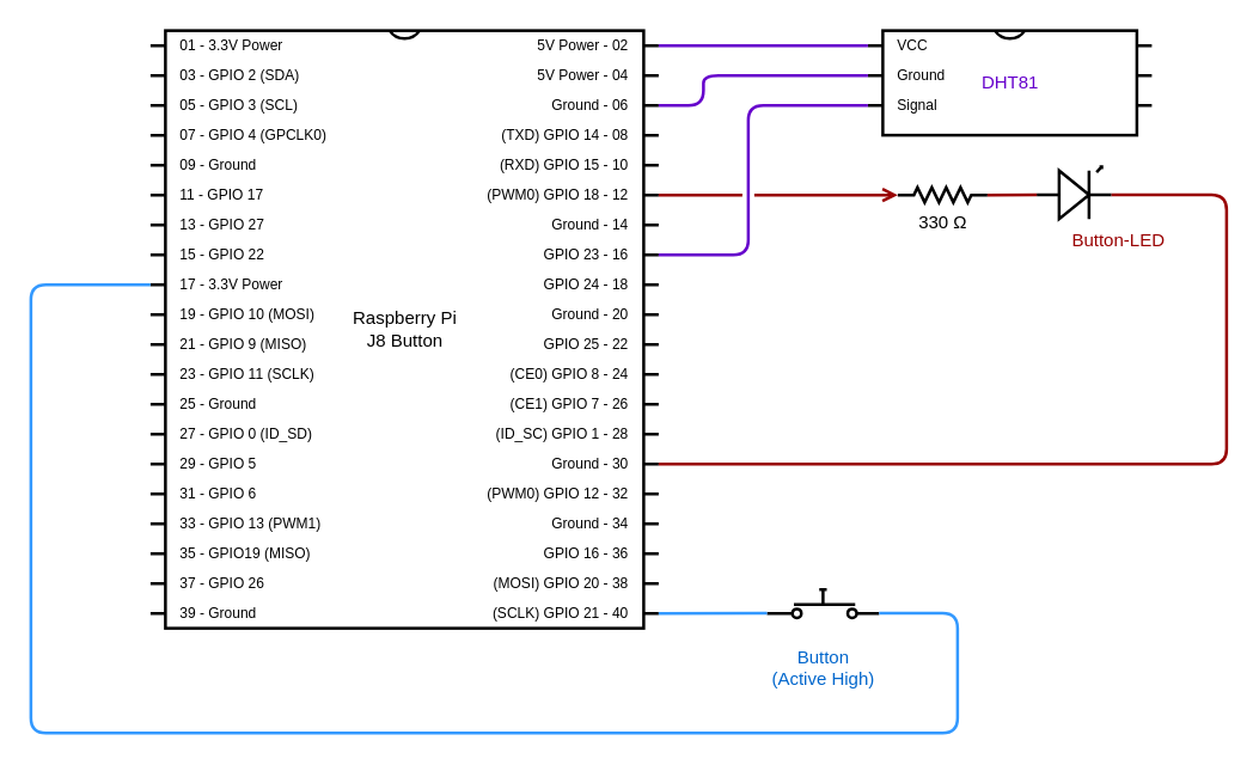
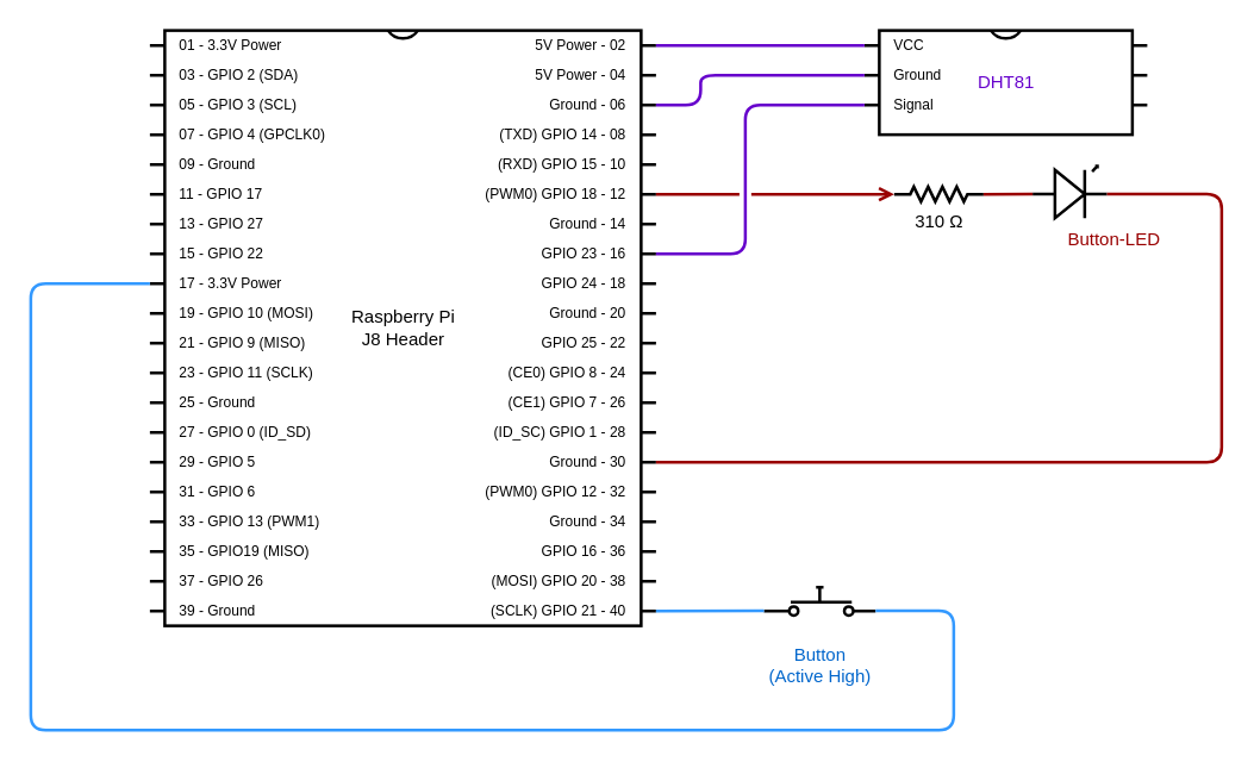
  <mxCell id="0" />
  <mxCell id="1" parent="0" />
- <mxCell id="2" value="&lt;div&gt;Raspberry Pi&lt;/div&gt;&lt;div&gt;J8 Button&lt;br&gt;&lt;/div&gt;" style="shadow=0;dashed=0;align=center;fillColor=#ffffff;html=1;strokeWidth=2;shape=mxgraph.electrical.logic_gates.dual_inline_ic;labelNames=01 - 3.3V Power,03 - GPIO 2 (SDA),05 - GPIO 3 (SCL),07 - GPIO 4 (GPCLK0),09 - Ground,11 - GPIO 17,13 - GPIO 27,15 - GPIO 22,17 - 3.3V Power,19 - GPIO 10 (MOSI),21 - GPIO 9 (MISO),23 - GPIO 11 (SCLK),25 - Ground,27 - GPIO 0 (ID_SD),29 - GPIO 5,31 - GPIO 6,33 - GPIO 13 (PWM1),35 - GPIO19 (MISO),37 - GPIO 26,39 - Ground,(SCLK) GPIO 21 - 40,(MOSI) GPIO 20 - 38,GPIO 16 - 36,Ground - 34,(PWM0) GPIO 12 - 32,Ground - 30,(ID_SC) GPIO 1 - 28,(CE1) GPIO 7 - 26,(CE0) GPIO 8 - 24,GPIO 25 - 22,Ground - 20,GPIO 24 - 18,GPIO 23 - 16,Ground - 14,(PWM0) GPIO 18 - 12,(RXD) GPIO 15 - 10,(TXD) GPIO 14 - 08,Ground - 06,5V Power - 04,5V Power - 02;direction=east;portConstraintRotation=0;portConstraint=none;fixDash=0;autosize=0;collapsible=0;container=0;part=0;pinLabelType=cust;labelCount=40;" parent="1" vertex="1"><mxGeometry x="100" y="20" width="340" height="400" as="geometry" /></mxCell>
- <mxCell id="3" value="330 &lt;span class=&quot;ILfuVd&quot;&gt;&lt;span class=&quot;e24Kjd&quot;&gt;Ω&lt;/span&gt;&lt;/span&gt;" style="pointerEvents=1;verticalLabelPosition=bottom;shadow=0;dashed=0;align=center;fillColor=#ffffff;html=1;verticalAlign=top;strokeWidth=2;shape=mxgraph.electrical.resistors.resistor_2;" parent="1" vertex="1"><mxGeometry x="600" y="125" width="60" height="10" as="geometry" /></mxCell>
+ <mxCell id="2" value="&lt;div&gt;Raspberry Pi&lt;/div&gt;&lt;div&gt;J8 Header&lt;br&gt;&lt;/div&gt;" style="shadow=0;dashed=0;align=center;fillColor=#ffffff;html=1;strokeWidth=2;shape=mxgraph.electrical.logic_gates.dual_inline_ic;labelNames=01 - 3.3V Power,03 - GPIO 2 (SDA),05 - GPIO 3 (SCL),07 - GPIO 4 (GPCLK0),09 - Ground,11 - GPIO 17,13 - GPIO 27,15 - GPIO 22,17 - 3.3V Power,19 - GPIO 10 (MOSI),21 - GPIO 9 (MISO),23 - GPIO 11 (SCLK),25 - Ground,27 - GPIO 0 (ID_SD),29 - GPIO 5,31 - GPIO 6,33 - GPIO 13 (PWM1),35 - GPIO19 (MISO),37 - GPIO 26,39 - Ground,(SCLK) GPIO 21 - 40,(MOSI) GPIO 20 - 38,GPIO 16 - 36,Ground - 34,(PWM0) GPIO 12 - 32,Ground - 30,(ID_SC) GPIO 1 - 28,(CE1) GPIO 7 - 26,(CE0) GPIO 8 - 24,GPIO 25 - 22,Ground - 20,GPIO 24 - 18,GPIO 23 - 16,Ground - 14,(PWM0) GPIO 18 - 12,(RXD) GPIO 15 - 10,(TXD) GPIO 14 - 08,Ground - 06,5V Power - 04,5V Power - 02;direction=east;portConstraintRotation=0;portConstraint=none;fixDash=0;autosize=0;collapsible=0;container=0;part=0;pinLabelType=cust;labelCount=40;" parent="1" vertex="1"><mxGeometry x="100" y="20" width="340" height="400" as="geometry" /></mxCell>
+ <mxCell id="3" value="310 &lt;span class=&quot;ILfuVd&quot;&gt;&lt;span class=&quot;e24Kjd&quot;&gt;Ω&lt;/span&gt;&lt;/span&gt;" style="pointerEvents=1;verticalLabelPosition=bottom;shadow=0;dashed=0;align=center;fillColor=#ffffff;html=1;verticalAlign=top;strokeWidth=2;shape=mxgraph.electrical.resistors.resistor_2;" parent="1" vertex="1"><mxGeometry x="600" y="125" width="60" height="10" as="geometry" /></mxCell>
  <mxCell id="4" value="" style="verticalLabelPosition=bottom;shadow=0;dashed=0;align=center;fillColor=#ffffff;html=1;verticalAlign=top;strokeWidth=2;shape=mxgraph.electrical.opto_electronics.led_1;pointerEvents=1;" parent="1" vertex="1"><mxGeometry x="693" y="111" width="50" height="35" as="geometry" /></mxCell>
  <mxCell id="5" value="Button-LED" style="text;html=1;resizable=0;points=[];autosize=1;align=right;verticalAlign=top;spacingTop=-4;fontSize=12;fontColor=#990000;fontStyle=0" parent="1" vertex="1"><mxGeometry x="670" y="151" width="110" height="20" as="geometry" /></mxCell>
  <mxCell id="6" value="" style="pointerEvents=1;verticalLabelPosition=bottom;shadow=0;dashed=0;align=center;fillColor=#ffffff;html=1;verticalAlign=top;strokeWidth=2;shape=mxgraph.electrical.electro-mechanical.push_switch_no;fontSize=16;fontColor=#990000;rotation=0;" parent="1" vertex="1"><mxGeometry x="512.5" y="394" width="75" height="19" as="geometry" /></mxCell>
  <mxCell id="7" value="&lt;div style=&quot;font-size: 12px&quot; align=&quot;center&quot;&gt;&lt;font style=&quot;font-size: 12px&quot; color=&quot;#0066CC&quot;&gt;Button&lt;/font&gt;&lt;/div&gt;&lt;div style=&quot;font-size: 12px&quot; align=&quot;center&quot;&gt;&lt;font style=&quot;font-size: 12px&quot; color=&quot;#0066CC&quot;&gt;(Active High)&lt;br&gt;&lt;/font&gt;&lt;/div&gt;" style="text;html=1;resizable=0;points=[];autosize=1;align=center;verticalAlign=top;spacingTop=-4;fontSize=16;fontColor=#990000;rotation=0;" parent="1" vertex="1"><mxGeometry x="505" y="429.5" width="90" height="40" as="geometry" /></mxCell>
  <mxCell id="8" value="&lt;font color=&quot;#6600CC&quot;&gt;DHT81&lt;/font&gt;" style="shadow=0;dashed=0;align=center;fillColor=#ffffff;html=1;strokeWidth=2;shape=mxgraph.electrical.logic_gates.dual_inline_ic;labelNames=VCC,Ground,Signal,,,;pinSpacing=20;pinLabelType=cust;labelCount=6;" vertex="1" parent="1"><mxGeometry x="580" y="20" width="190" height="70" as="geometry" /></mxCell>
  <mxCell id="9" value="" style="endArrow=none;html=1;strokeColor=#6600CC;strokeWidth=2;jumpStyle=gap;exitX=1;exitY=0;exitDx=0;exitDy=10;exitPerimeter=0;entryX=0;entryY=0;entryDx=0;entryDy=10;entryPerimeter=0;" edge="1" parent="1" source="2" target="8"><mxGeometry width="100" relative="1" as="geometry"><mxPoint x="620" y="470" as="sourcePoint" /><mxPoint x="720" y="470" as="targetPoint" /></mxGeometry></mxCell>
  <mxCell id="10" value="" style="endArrow=none;html=1;strokeColor=#6600CC;strokeWidth=2;jumpStyle=gap;exitX=1;exitY=0;exitDx=0;exitDy=50;exitPerimeter=0;entryX=0;entryY=0;entryDx=0;entryDy=30;entryPerimeter=0;" edge="1" parent="1" source="2" target="8"><mxGeometry width="100" relative="1" as="geometry"><mxPoint x="450" y="40" as="sourcePoint" /><mxPoint x="590" y="40" as="targetPoint" /><Array as="points"><mxPoint x="470" y="70" /><mxPoint x="470" y="50" /></Array></mxGeometry></mxCell>
  <mxCell id="11" value="" style="endArrow=none;html=1;strokeColor=#6600CC;strokeWidth=2;jumpStyle=gap;exitX=1;exitY=0;exitDx=0;exitDy=150;exitPerimeter=0;entryX=0;entryY=0;entryDx=0;entryDy=50;entryPerimeter=0;" edge="1" parent="1" source="2" target="8"><mxGeometry width="100" relative="1" as="geometry"><mxPoint x="460" y="50" as="sourcePoint" /><mxPoint x="600" y="50" as="targetPoint" /><Array as="points"><mxPoint x="500" y="170" /><mxPoint x="500" y="70" /></Array></mxGeometry></mxCell>
  <mxCell id="12" value="" style="endArrow=open;html=1;strokeColor=#990000;strokeWidth=2;exitX=1;exitY=0;exitDx=0;exitDy=110;exitPerimeter=0;jumpStyle=gap;entryX=0;entryY=0.5;entryDx=0;entryDy=0;entryPerimeter=0;" edge="1" parent="1" source="2" target="3"><mxGeometry width="100" relative="1" as="geometry"><mxPoint x="560" y="360" as="sourcePoint" /><mxPoint x="590" y="130" as="targetPoint" /></mxGeometry></mxCell>
  <mxCell id="13" value="" style="endArrow=none;html=1;strokeColor=#990000;strokeWidth=2;jumpStyle=gap;entryX=0;entryY=0.54;entryDx=0;entryDy=0;entryPerimeter=0;exitX=1;exitY=0.5;exitDx=0;exitDy=0;exitPerimeter=0;" edge="1" parent="1" source="3" target="4"><mxGeometry width="100" relative="1" as="geometry"><mxPoint x="660" y="129" as="sourcePoint" /><mxPoint x="610" y="140" as="targetPoint" /></mxGeometry></mxCell>
  <mxCell id="14" value="" style="endArrow=none;html=1;strokeColor=#990000;strokeWidth=2;exitX=1;exitY=0;exitDx=0;exitDy=290;exitPerimeter=0;jumpStyle=gap;entryX=1;entryY=0.54;entryDx=0;entryDy=0;entryPerimeter=0;" edge="1" parent="1" source="2" target="4"><mxGeometry width="100" relative="1" as="geometry"><mxPoint x="460" y="150" as="sourcePoint" /><mxPoint x="620" y="150" as="targetPoint" /><Array as="points"><mxPoint x="820" y="310" /><mxPoint x="820" y="130" /></Array></mxGeometry></mxCell>
  <mxCell id="15" value="" style="endArrow=none;html=1;strokeColor=#3399FF;strokeWidth=2;jumpStyle=gap;exitX=1;exitY=0;exitDx=0;exitDy=390;exitPerimeter=0;entryX=0;entryY=0.84;entryDx=0;entryDy=0;entryPerimeter=0;" edge="1" parent="1" source="2" target="6"><mxGeometry width="100" relative="1" as="geometry"><mxPoint x="80" y="620" as="sourcePoint" /><mxPoint x="180" y="620" as="targetPoint" /></mxGeometry></mxCell>
  <mxCell id="16" value="" style="endArrow=none;html=1;strokeColor=#3399FF;strokeWidth=2;jumpStyle=gap;exitX=0;exitY=0;exitDx=0;exitDy=170;exitPerimeter=0;entryX=1;entryY=0.84;entryDx=0;entryDy=0;entryPerimeter=0;" edge="1" parent="1" source="2" target="6"><mxGeometry width="100" relative="1" as="geometry"><mxPoint x="450" y="420" as="sourcePoint" /><mxPoint x="522.5" y="419.96" as="targetPoint" /><Array as="points"><mxPoint x="20" y="190" /><mxPoint x="20" y="490" /><mxPoint x="640" y="490" /><mxPoint x="640" y="410" /></Array></mxGeometry></mxCell>
